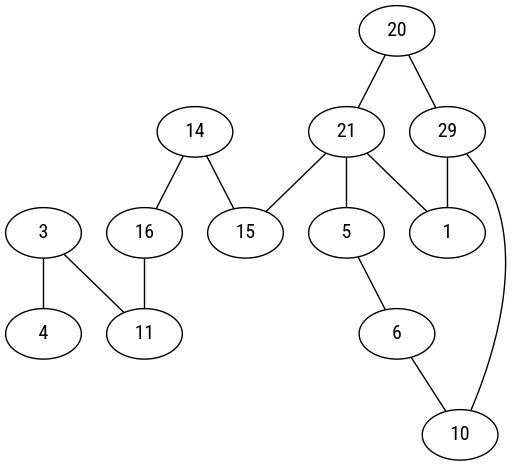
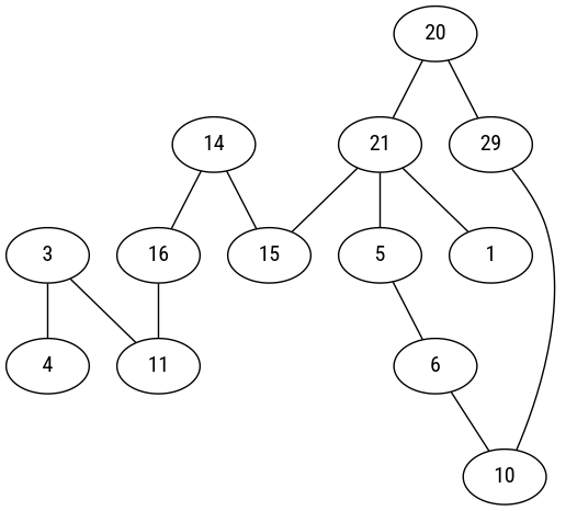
  graph {
    fontname="Roboto Condensed"
    node [fontname="Roboto Condensed"]
    edge [fontname="Roboto Condensed"]
    3
    4
    11
    5
    6
    10
    14
    15
    16
    20
    21
    n12 [label=29]
    1
    3 -- 4
    3 -- 11
    5 -- 6
    6 -- 10
    14 -- 15
    14 -- 16
    16 -- 11
    20 -- 21
    20 -- n12
    21 -- 5
    21 -- 15
    21 -- 1
    n12 -- 10
-   n12 -- 1
  }
